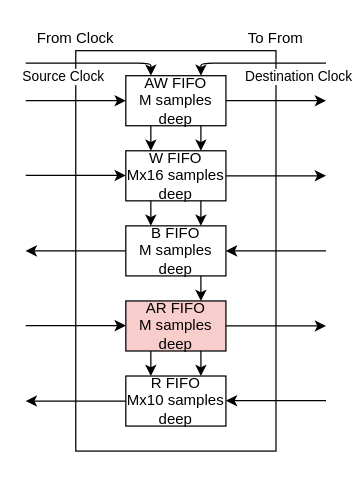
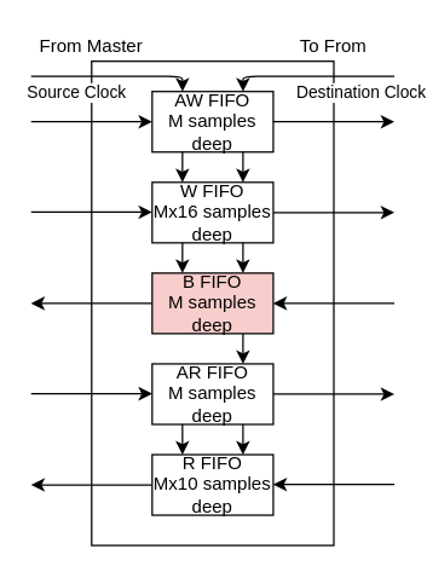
  <mxCell id="0" />
  <mxCell id="1" parent="0" />
  <mxCell id="2" value="" style="rounded=0;whiteSpace=wrap;html=1;" vertex="1" parent="1"><mxGeometry x="60" y="40" width="160" height="320" as="geometry" /></mxCell>
  <mxCell id="3" style="edgeStyle=orthogonalEdgeStyle;rounded=0;orthogonalLoop=1;jettySize=auto;html=1;" edge="1" parent="1" source="4"><mxGeometry relative="1" as="geometry"><mxPoint x="260" y="80" as="targetPoint" /></mxGeometry></mxCell>
  <mxCell id="4" value="AW FIFO&lt;br&gt;M samples deep" style="rounded=0;whiteSpace=wrap;html=1;" vertex="1" parent="1"><mxGeometry x="100" y="60" width="80" height="40" as="geometry" /></mxCell>
  <mxCell id="5" style="edgeStyle=orthogonalEdgeStyle;rounded=0;orthogonalLoop=1;jettySize=auto;html=1;" edge="1" parent="1" source="6"><mxGeometry relative="1" as="geometry"><mxPoint x="260" y="140" as="targetPoint" /></mxGeometry></mxCell>
  <mxCell id="6" value="W FIFO&lt;br&gt;Mx16 samples deep" style="rounded=0;whiteSpace=wrap;html=1;" vertex="1" parent="1"><mxGeometry x="100" y="120" width="80" height="40" as="geometry" /></mxCell>
  <mxCell id="7" style="edgeStyle=orthogonalEdgeStyle;rounded=0;orthogonalLoop=1;jettySize=auto;html=1;" edge="1" parent="1" source="8"><mxGeometry relative="1" as="geometry"><mxPoint x="20" y="200" as="targetPoint" /></mxGeometry></mxCell>
- <mxCell id="8" value="B FIFO&lt;br&gt;M samples deep" style="rounded=0;whiteSpace=wrap;html=1;" vertex="1" parent="1"><mxGeometry x="100" y="180" width="80" height="40" as="geometry" /></mxCell>
+ <mxCell id="8" value="B FIFO&lt;br&gt;M samples deep" style="rounded=0;whiteSpace=wrap;html=1;fillColor=#f8cecc;" vertex="1" parent="1"><mxGeometry x="100" y="180" width="80" height="40" as="geometry" /></mxCell>
  <mxCell id="9" style="edgeStyle=orthogonalEdgeStyle;rounded=0;orthogonalLoop=1;jettySize=auto;html=1;" edge="1" parent="1" source="10"><mxGeometry relative="1" as="geometry"><mxPoint x="260" y="260" as="targetPoint" /></mxGeometry></mxCell>
- <mxCell id="10" value="AR FIFO&lt;br&gt;M samples deep" style="rounded=0;whiteSpace=wrap;html=1;fillColor=#f8cecc;" vertex="1" parent="1"><mxGeometry x="100" y="240" width="80" height="40" as="geometry" /></mxCell>
+ <mxCell id="10" value="AR FIFO&lt;br&gt;M samples deep" style="rounded=0;whiteSpace=wrap;html=1;" vertex="1" parent="1"><mxGeometry x="100" y="240" width="80" height="40" as="geometry" /></mxCell>
  <mxCell id="11" style="edgeStyle=orthogonalEdgeStyle;rounded=0;orthogonalLoop=1;jettySize=auto;html=1;" edge="1" parent="1" source="12"><mxGeometry relative="1" as="geometry"><mxPoint x="20" y="320" as="targetPoint" /></mxGeometry></mxCell>
  <mxCell id="12" value="R FIFO&lt;br&gt;Mx10 samples deep" style="rounded=0;whiteSpace=wrap;html=1;" vertex="1" parent="1"><mxGeometry x="100" y="300" width="80" height="40" as="geometry" /></mxCell>
  <mxCell id="13" value="" style="endArrow=classic;html=1;entryX=0;entryY=0.5;entryDx=0;entryDy=0;" edge="1" parent="1" target="4"><mxGeometry width="50" height="50" relative="1" as="geometry"><mxPoint x="20" y="80" as="sourcePoint" /><mxPoint x="-10" y="120" as="targetPoint" /></mxGeometry></mxCell>
  <mxCell id="14" value="" style="endArrow=classic;html=1;entryX=0;entryY=0.5;entryDx=0;entryDy=0;" edge="1" parent="1"><mxGeometry width="50" height="50" relative="1" as="geometry"><mxPoint x="20" y="139.71" as="sourcePoint" /><mxPoint x="100" y="139.71" as="targetPoint" /></mxGeometry></mxCell>
  <mxCell id="15" value="" style="endArrow=classic;html=1;entryX=0;entryY=0.5;entryDx=0;entryDy=0;" edge="1" parent="1"><mxGeometry width="50" height="50" relative="1" as="geometry"><mxPoint x="20" y="259.71" as="sourcePoint" /><mxPoint x="100" y="259.71" as="targetPoint" /></mxGeometry></mxCell>
  <mxCell id="16" value="" style="endArrow=classic;html=1;entryX=1;entryY=0.5;entryDx=0;entryDy=0;" edge="1" parent="1" target="8"><mxGeometry width="50" height="50" relative="1" as="geometry"><mxPoint x="260" y="200" as="sourcePoint" /><mxPoint x="380" y="300" as="targetPoint" /></mxGeometry></mxCell>
  <mxCell id="17" value="" style="endArrow=classic;html=1;entryX=1;entryY=0.5;entryDx=0;entryDy=0;" edge="1" parent="1"><mxGeometry width="50" height="50" relative="1" as="geometry"><mxPoint x="260" y="319.71" as="sourcePoint" /><mxPoint x="180" y="319.71" as="targetPoint" /></mxGeometry></mxCell>
- <mxCell id="18" value="From Clock" style="text;html=1;strokeColor=none;fillColor=none;align=center;verticalAlign=middle;whiteSpace=wrap;rounded=0;" vertex="1" parent="1"><mxGeometry x="20" width="80" height="20" as="geometry" y="20" /></mxCell>
+ <mxCell id="18" value="From Master" style="text;html=1;strokeColor=none;fillColor=none;align=center;verticalAlign=middle;whiteSpace=wrap;rounded=0;" vertex="1" parent="1"><mxGeometry x="20" width="80" height="20" as="geometry" y="20" /></mxCell>
  <mxCell id="19" value="To From" style="text;html=1;strokeColor=none;fillColor=none;align=center;verticalAlign=middle;whiteSpace=wrap;rounded=0;" vertex="1" parent="1"><mxGeometry x="180" width="80" height="20" as="geometry" y="20" /></mxCell>
  <mxCell id="20" value="" style="endArrow=classic;html=1;entryX=0.25;entryY=0;entryDx=0;entryDy=0;" edge="1" parent="1" target="4"><mxGeometry width="50" height="50" relative="1" as="geometry"><mxPoint x="20" y="50" as="sourcePoint" /><mxPoint x="-10" y="40" as="targetPoint" /><Array as="points"><mxPoint x="120" y="50" /></Array></mxGeometry></mxCell>
  <mxCell id="21" value="Source Clock" style="edgeLabel;html=1;align=center;verticalAlign=middle;resizable=0;points=[];" vertex="1" connectable="0" parent="20"><mxGeometry x="-0.558" relative="1" as="geometry"><mxPoint x="5.43" y="10" as="offset" /></mxGeometry></mxCell>
  <mxCell id="22" value="" style="endArrow=classic;html=1;entryX=0.75;entryY=0;entryDx=0;entryDy=0;" edge="1" parent="1" target="4"><mxGeometry width="50" height="50" relative="1" as="geometry"><mxPoint x="260" y="50" as="sourcePoint" /><mxPoint x="400" y="40" as="targetPoint" /><Array as="points"><mxPoint x="160" y="50" /></Array></mxGeometry></mxCell>
  <mxCell id="23" value="Destination Clock" style="edgeLabel;html=1;align=center;verticalAlign=middle;resizable=0;points=[];" vertex="1" connectable="0" parent="22"><mxGeometry x="-0.59" y="-1" relative="1" as="geometry"><mxPoint y="11" as="offset" /></mxGeometry></mxCell>
  <mxCell id="24" value="" style="endArrow=classic;html=1;entryX=0.25;entryY=0;entryDx=0;entryDy=0;exitX=0.25;exitY=1;exitDx=0;exitDy=0;" edge="1" parent="1"><mxGeometry width="50" height="50" relative="1" as="geometry"><mxPoint x="120" y="160" as="sourcePoint" /><mxPoint x="120" y="180" as="targetPoint" /></mxGeometry></mxCell>
  <mxCell id="25" value="" style="endArrow=classic;html=1;entryX=0.25;entryY=0;entryDx=0;entryDy=0;exitX=0.25;exitY=1;exitDx=0;exitDy=0;" edge="1" parent="1"><mxGeometry width="50" height="50" relative="1" as="geometry"><mxPoint x="120" y="100" as="sourcePoint" /><mxPoint x="120" y="120" as="targetPoint" /></mxGeometry></mxCell>
  <mxCell id="26" value="" style="endArrow=classic;html=1;entryX=0.25;entryY=0;entryDx=0;entryDy=0;exitX=0.25;exitY=1;exitDx=0;exitDy=0;" edge="1" parent="1"><mxGeometry width="50" height="50" relative="1" as="geometry"><mxPoint x="120" y="280" as="sourcePoint" /><mxPoint x="120" y="300" as="targetPoint" /></mxGeometry></mxCell>
  <mxCell id="27" value="" style="endArrow=classic;html=1;entryX=0.25;entryY=0;entryDx=0;entryDy=0;exitX=0.25;exitY=1;exitDx=0;exitDy=0;" edge="1" parent="1"><mxGeometry width="50" height="50" relative="1" as="geometry"><mxPoint x="160" y="280" as="sourcePoint" /><mxPoint x="160" y="300" as="targetPoint" /></mxGeometry></mxCell>
  <mxCell id="28" value="" style="endArrow=classic;html=1;entryX=0.25;entryY=0;entryDx=0;entryDy=0;exitX=0.25;exitY=1;exitDx=0;exitDy=0;" edge="1" parent="1"><mxGeometry width="50" height="50" relative="1" as="geometry"><mxPoint x="160" y="220" as="sourcePoint" /><mxPoint x="160" y="240" as="targetPoint" /></mxGeometry></mxCell>
  <mxCell id="29" value="" style="endArrow=classic;html=1;entryX=0.25;entryY=0;entryDx=0;entryDy=0;exitX=0.25;exitY=1;exitDx=0;exitDy=0;" edge="1" parent="1"><mxGeometry width="50" height="50" relative="1" as="geometry"><mxPoint x="160" y="160" as="sourcePoint" /><mxPoint x="160" y="180" as="targetPoint" /></mxGeometry></mxCell>
  <mxCell id="30" value="" style="endArrow=classic;html=1;entryX=0.25;entryY=0;entryDx=0;entryDy=0;exitX=0.25;exitY=1;exitDx=0;exitDy=0;" edge="1" parent="1"><mxGeometry width="50" height="50" relative="1" as="geometry"><mxPoint x="160" y="100" as="sourcePoint" /><mxPoint x="160" y="120" as="targetPoint" /></mxGeometry></mxCell>
